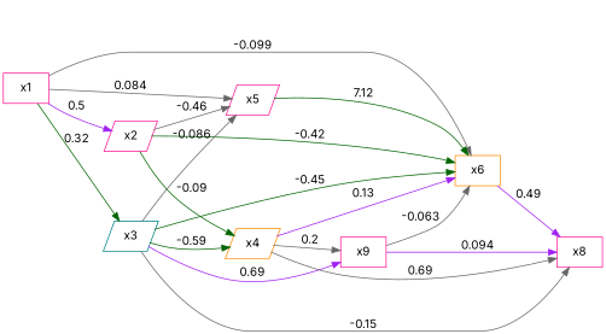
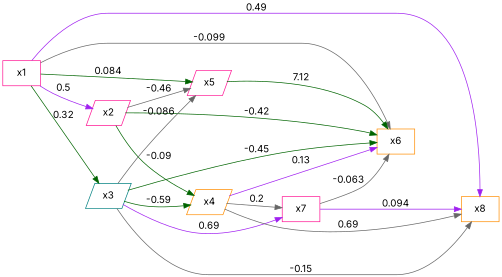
  digraph {
    fontname=Inter
    rankdir=LR
    node [color=deeppink fontname=Inter shape=box style=solid]
    edge [color=darkgreen fontname=Inter style=solid]
    n1 [label=x1]
    n2 [label=x2 shape=parallelogram]
    n3 [label=x5 shape=parallelogram]
    n4 [color=darkorange label=x6]
-   n5 [label=x8]
+   n5 [color=darkorange label=x8]
    n6 [color=teal label=x3 shape=parallelogram]
    n7 [color=darkorange label=x4 shape=parallelogram]
-   n8 [label=x9]
+   n8 [label=x7]
    n1 -> n2 [color=purple label=0.5]
-   n1 -> n3 [color=gray40 label=0.084]
+   n1 -> n3 [label=0.084]
    n1 -> n4 [color=gray40 label=-0.099]
-   n4 -> n5 [color=purple label=0.49]
+   n1 -> n5 [color=purple label=0.49]
    n1 -> n6 [label=0.32]
    n2 -> n3 [color=gray40 label=-0.46]
    n2 -> n4 [label=-0.42]
    n2 -> n7 [label=-0.09]
    n3 -> n4 [label=7.12]
    n6 -> n3 [color=gray40 label=-0.086]
    n6 -> n4 [label=-0.45]
    n6 -> n5 [color=gray40 label=-0.15]
    n6 -> n7 [label=-0.59]
    n6 -> n8 [color=purple label=0.69]
    n7 -> n4 [color=purple label=0.13]
    n7 -> n5 [color=gray40 label=0.69]
    n7 -> n8 [color=gray40 label=0.2]
    n8 -> n4 [color=gray40 label=-0.063]
    n8 -> n5 [color=purple label=0.094]
  }
